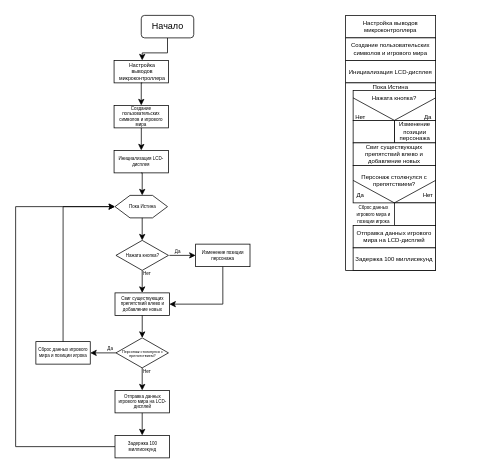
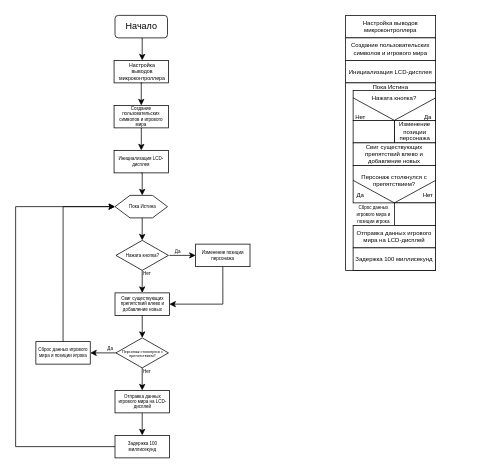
  <mxCell id="0" />
  <mxCell id="1" parent="0" />
  <mxCell id="2" style="edgeStyle=orthogonalEdgeStyle;rounded=0;orthogonalLoop=1;jettySize=auto;html=1;exitX=0.5;exitY=1;exitDx=0;exitDy=0;entryX=0.5;entryY=0;entryDx=0;entryDy=0;" parent="1" source="3" target="6" edge="1"><mxGeometry relative="1" as="geometry" /></mxCell>
- <mxCell id="3" value="Начало" style="rounded=1;whiteSpace=wrap;html=1;" parent="1" vertex="1"><mxGeometry x="187.5" y="20" width="70" height="30" as="geometry" /></mxCell>
+ <mxCell id="3" value="Начало" style="rounded=1;whiteSpace=wrap;html=1;" parent="1" vertex="1"><mxGeometry x="152.5" y="20" width="70" height="30" as="geometry" /></mxCell>
  <mxCell id="4" value="" style="rounded=0;whiteSpace=wrap;html=1;" parent="1" vertex="1"><mxGeometry x="151.25" y="80" width="72.5" height="30" as="geometry" /></mxCell>
  <mxCell id="5" style="edgeStyle=orthogonalEdgeStyle;rounded=0;orthogonalLoop=1;jettySize=auto;html=1;exitX=0.5;exitY=1;exitDx=0;exitDy=0;entryX=0.5;entryY=0;entryDx=0;entryDy=0;" parent="1" source="6" target="7" edge="1"><mxGeometry relative="1" as="geometry" /></mxCell>
  <mxCell id="6" value="Настройка выводов микроконтроллера" style="text;html=1;align=center;verticalAlign=middle;whiteSpace=wrap;rounded=0;fontSize=7;" parent="1" vertex="1"><mxGeometry x="158.75" y="80" width="60" height="30" as="geometry" /></mxCell>
  <mxCell id="7" value="" style="rounded=0;whiteSpace=wrap;html=1;" parent="1" vertex="1"><mxGeometry x="151.25" y="140" width="72.5" height="30" as="geometry" /></mxCell>
  <mxCell id="8" style="edgeStyle=orthogonalEdgeStyle;rounded=0;orthogonalLoop=1;jettySize=auto;html=1;entryX=0.5;entryY=0;entryDx=0;entryDy=0;" parent="1" source="9" target="12" edge="1"><mxGeometry relative="1" as="geometry" /></mxCell>
  <mxCell id="9" value="&lt;font style=&quot;font-size: 6px;&quot;&gt;Создание пользовательских символов и игрового мира&lt;/font&gt;" style="text;html=1;align=center;verticalAlign=middle;whiteSpace=wrap;rounded=0;fontSize=6;" parent="1" vertex="1"><mxGeometry x="151.25" y="140" width="72.5" height="30" as="geometry" /></mxCell>
  <mxCell id="10" value="" style="rounded=0;whiteSpace=wrap;html=1;" parent="1" vertex="1"><mxGeometry x="151.25" y="200" width="72.5" height="30" as="geometry" /></mxCell>
  <mxCell id="11" style="edgeStyle=orthogonalEdgeStyle;rounded=0;orthogonalLoop=1;jettySize=auto;html=1;exitX=0.5;exitY=1;exitDx=0;exitDy=0;entryX=0.5;entryY=0;entryDx=0;entryDy=0;" parent="1" source="12" target="15" edge="1"><mxGeometry relative="1" as="geometry" /></mxCell>
  <mxCell id="12" value="&lt;font style=&quot;font-size: 6px;&quot;&gt;Инициализация LCD-дисплея&lt;/font&gt;" style="text;html=1;align=center;verticalAlign=middle;whiteSpace=wrap;rounded=0;fontSize=6;" parent="1" vertex="1"><mxGeometry x="151.25" y="200" width="72.5" height="30" as="geometry" /></mxCell>
  <mxCell id="13" value="" style="shape=hexagon;perimeter=hexagonPerimeter2;whiteSpace=wrap;html=1;fixedSize=1;" parent="1" vertex="1"><mxGeometry x="152.5" y="260" width="70" height="30" as="geometry" /></mxCell>
  <mxCell id="14" style="edgeStyle=orthogonalEdgeStyle;rounded=0;orthogonalLoop=1;jettySize=auto;html=1;exitX=0.5;exitY=1;exitDx=0;exitDy=0;entryX=0.5;entryY=0;entryDx=0;entryDy=0;" parent="1" source="15" target="17" edge="1"><mxGeometry relative="1" as="geometry" /></mxCell>
  <mxCell id="15" value="&lt;font style=&quot;font-size: 6px;&quot;&gt;Пока Истина&lt;/font&gt;" style="text;html=1;align=center;verticalAlign=middle;whiteSpace=wrap;rounded=0;fontSize=6;" parent="1" vertex="1"><mxGeometry x="152.5" y="260" width="72.5" height="30" as="geometry" /></mxCell>
  <mxCell id="16" style="edgeStyle=orthogonalEdgeStyle;rounded=0;orthogonalLoop=1;jettySize=auto;html=1;exitX=0.5;exitY=1;exitDx=0;exitDy=0;entryX=0.5;entryY=0;entryDx=0;entryDy=0;" parent="1" source="17" target="22" edge="1"><mxGeometry relative="1" as="geometry" /></mxCell>
  <mxCell id="17" value="" style="rhombus;whiteSpace=wrap;html=1;" parent="1" vertex="1"><mxGeometry x="153.75" y="320" width="70" height="40" as="geometry" /></mxCell>
  <mxCell id="18" style="edgeStyle=orthogonalEdgeStyle;rounded=0;orthogonalLoop=1;jettySize=auto;html=1;exitX=1;exitY=0.5;exitDx=0;exitDy=0;entryX=0;entryY=0.5;entryDx=0;entryDy=0;" parent="1" source="19" target="26" edge="1"><mxGeometry relative="1" as="geometry" /></mxCell>
  <mxCell id="19" value="&lt;font style=&quot;font-size: 6px;&quot;&gt;Нажата кнопка?&lt;/font&gt;" style="text;html=1;align=center;verticalAlign=middle;whiteSpace=wrap;rounded=0;fontSize=6;" parent="1" vertex="1"><mxGeometry x="152.5" y="325" width="72.5" height="30" as="geometry" /></mxCell>
  <mxCell id="20" value="" style="rounded=0;whiteSpace=wrap;html=1;" parent="1" vertex="1"><mxGeometry x="152.5" y="390" width="72.5" height="30" as="geometry" /></mxCell>
  <mxCell id="21" style="edgeStyle=orthogonalEdgeStyle;rounded=0;orthogonalLoop=1;jettySize=auto;html=1;entryX=0.5;entryY=0;entryDx=0;entryDy=0;" parent="1" source="22" target="30" edge="1"><mxGeometry relative="1" as="geometry" /></mxCell>
  <mxCell id="22" value="&lt;font style=&quot;font-size: 6px;&quot;&gt;Свиг существующих препятствий влево и добавление новых&lt;/font&gt;" style="text;html=1;align=center;verticalAlign=middle;whiteSpace=wrap;rounded=0;fontSize=6;" parent="1" vertex="1"><mxGeometry x="152.5" y="390" width="72.5" height="30" as="geometry" /></mxCell>
  <mxCell id="23" value="&lt;font style=&quot;font-size: 6px;&quot;&gt;Нет&lt;/font&gt;" style="text;html=1;align=center;verticalAlign=middle;whiteSpace=wrap;rounded=0;fontSize=6;" parent="1" vertex="1"><mxGeometry x="158.75" y="350" width="72.5" height="30" as="geometry" /></mxCell>
  <mxCell id="24" value="" style="rounded=0;whiteSpace=wrap;html=1;" parent="1" vertex="1"><mxGeometry x="260" y="325" width="72.5" height="30" as="geometry" /></mxCell>
  <mxCell id="25" style="edgeStyle=orthogonalEdgeStyle;rounded=0;orthogonalLoop=1;jettySize=auto;html=1;exitX=0.5;exitY=1;exitDx=0;exitDy=0;entryX=1;entryY=0.5;entryDx=0;entryDy=0;" parent="1" source="26" target="22" edge="1"><mxGeometry relative="1" as="geometry" /></mxCell>
  <mxCell id="26" value="&lt;font style=&quot;font-size: 6px;&quot;&gt;Изменение позиции персонажа&lt;/font&gt;" style="text;html=1;align=center;verticalAlign=middle;whiteSpace=wrap;rounded=0;fontSize=6;" parent="1" vertex="1"><mxGeometry x="260" y="325" width="72.5" height="30" as="geometry" /></mxCell>
  <mxCell id="27" value="Да" style="text;html=1;align=center;verticalAlign=middle;whiteSpace=wrap;rounded=0;fontSize=6;" parent="1" vertex="1"><mxGeometry x="200" y="320" width="72.5" height="30" as="geometry" /></mxCell>
  <mxCell id="28" style="edgeStyle=orthogonalEdgeStyle;rounded=0;orthogonalLoop=1;jettySize=auto;html=1;exitX=0;exitY=0.5;exitDx=0;exitDy=0;entryX=1;entryY=0.5;entryDx=0;entryDy=0;" parent="1" source="30" target="34" edge="1"><mxGeometry relative="1" as="geometry" /></mxCell>
  <mxCell id="29" style="edgeStyle=orthogonalEdgeStyle;rounded=0;orthogonalLoop=1;jettySize=auto;html=1;exitX=0.5;exitY=1;exitDx=0;exitDy=0;entryX=0.5;entryY=0;entryDx=0;entryDy=0;" parent="1" source="30" target="38" edge="1"><mxGeometry relative="1" as="geometry" /></mxCell>
  <mxCell id="30" value="" style="rhombus;whiteSpace=wrap;html=1;" parent="1" vertex="1"><mxGeometry x="153.75" y="450" width="70" height="40" as="geometry" /></mxCell>
  <mxCell id="31" value="&lt;font style=&quot;font-size: 5px;&quot;&gt;Персонаж столкнулся с препятствием?&lt;/font&gt;" style="text;html=1;align=center;verticalAlign=middle;whiteSpace=wrap;rounded=0;fontSize=5;" parent="1" vertex="1"><mxGeometry x="152.5" y="455" width="72.5" height="30" as="geometry" /></mxCell>
  <mxCell id="32" value="" style="rounded=0;whiteSpace=wrap;html=1;" parent="1" vertex="1"><mxGeometry x="47" y="455" width="72.5" height="30" as="geometry" /></mxCell>
  <mxCell id="33" style="edgeStyle=orthogonalEdgeStyle;rounded=0;orthogonalLoop=1;jettySize=auto;html=1;exitX=0.5;exitY=0;exitDx=0;exitDy=0;entryX=0;entryY=0.5;entryDx=0;entryDy=0;" parent="1" source="34" target="15" edge="1"><mxGeometry relative="1" as="geometry" /></mxCell>
  <mxCell id="34" value="&lt;font style=&quot;font-size: 6px;&quot;&gt;Сброс данных игрового мира и позиции игрока&lt;/font&gt;" style="text;html=1;align=center;verticalAlign=middle;whiteSpace=wrap;rounded=0;fontSize=6;" parent="1" vertex="1"><mxGeometry x="47" y="455" width="72.5" height="30" as="geometry" /></mxCell>
  <mxCell id="35" value="Да" style="text;html=1;align=center;verticalAlign=middle;whiteSpace=wrap;rounded=0;fontSize=6;" parent="1" vertex="1"><mxGeometry x="110" y="450" width="72.5" height="30" as="geometry" /></mxCell>
  <mxCell id="36" value="" style="rounded=0;whiteSpace=wrap;html=1;" parent="1" vertex="1"><mxGeometry x="152.5" y="520" width="72.5" height="30" as="geometry" /></mxCell>
  <mxCell id="37" style="edgeStyle=orthogonalEdgeStyle;rounded=0;orthogonalLoop=1;jettySize=auto;html=1;exitX=0.5;exitY=1;exitDx=0;exitDy=0;entryX=0.5;entryY=0;entryDx=0;entryDy=0;" parent="1" source="38" target="41" edge="1"><mxGeometry relative="1" as="geometry" /></mxCell>
  <mxCell id="38" value="&lt;font style=&quot;font-size: 6px;&quot;&gt;Отправка данных игрового мира на LCD-дисплей&lt;/font&gt;" style="text;html=1;align=center;verticalAlign=middle;whiteSpace=wrap;rounded=0;fontSize=6;" parent="1" vertex="1"><mxGeometry x="152.5" y="520" width="72.5" height="30" as="geometry" /></mxCell>
  <mxCell id="39" value="" style="rounded=0;whiteSpace=wrap;html=1;" parent="1" vertex="1"><mxGeometry x="152.5" y="580" width="72.5" height="30" as="geometry" /></mxCell>
  <mxCell id="40" style="edgeStyle=orthogonalEdgeStyle;rounded=0;orthogonalLoop=1;jettySize=auto;html=1;exitX=0;exitY=0.5;exitDx=0;exitDy=0;entryX=0;entryY=0.5;entryDx=0;entryDy=0;" parent="1" source="41" target="15" edge="1"><mxGeometry relative="1" as="geometry"><Array as="points"><mxPoint x="20" y="595" /><mxPoint x="20" y="275" /></Array></mxGeometry></mxCell>
  <mxCell id="41" value="&lt;font style=&quot;font-size: 6px;&quot;&gt;Задержка 100 миллисекунд&lt;/font&gt;" style="text;html=1;align=center;verticalAlign=middle;whiteSpace=wrap;rounded=0;fontSize=6;" parent="1" vertex="1"><mxGeometry x="152.5" y="580" width="72.5" height="30" as="geometry" /></mxCell>
  <mxCell id="42" value="Нет" style="text;html=1;align=center;verticalAlign=middle;whiteSpace=wrap;rounded=0;fontSize=6;" parent="1" vertex="1"><mxGeometry x="158.75" y="480" width="72.5" height="30" as="geometry" /></mxCell>
  <mxCell id="43" value="" style="rounded=0;whiteSpace=wrap;html=1;" parent="1" vertex="1"><mxGeometry x="460" y="20" width="120" height="30" as="geometry" /></mxCell>
  <mxCell id="44" value="Настройка выводов микроконтроллера" style="text;html=1;align=center;verticalAlign=middle;whiteSpace=wrap;rounded=0;fontSize=8;" parent="1" vertex="1"><mxGeometry x="460" y="20" width="120" height="30" as="geometry" /></mxCell>
  <mxCell id="45" value="" style="rounded=0;whiteSpace=wrap;html=1;" parent="1" vertex="1"><mxGeometry x="460" y="50" width="120" height="30" as="geometry" /></mxCell>
  <mxCell id="46" value="&lt;span style=&quot;font-size: 8px;&quot;&gt;Создание пользовательских символов и игрового мира&lt;/span&gt;" style="text;html=1;align=center;verticalAlign=middle;whiteSpace=wrap;rounded=0;fontSize=8;" parent="1" vertex="1"><mxGeometry x="460" y="50" width="120" height="30" as="geometry" /></mxCell>
  <mxCell id="47" value="" style="rounded=0;whiteSpace=wrap;html=1;" parent="1" vertex="1"><mxGeometry x="460" y="80" width="120" height="30" as="geometry" /></mxCell>
  <mxCell id="48" value="&lt;span style=&quot;font-size: 8px;&quot;&gt;Инициализация LCD-дисплея&lt;/span&gt;" style="text;html=1;align=center;verticalAlign=middle;whiteSpace=wrap;rounded=0;fontSize=8;" parent="1" vertex="1"><mxGeometry x="460" y="80" width="120" height="30" as="geometry" /></mxCell>
  <mxCell id="49" value="" style="rounded=0;whiteSpace=wrap;html=1;" parent="1" vertex="1"><mxGeometry x="460" y="110" width="120" height="250" as="geometry" /></mxCell>
  <mxCell id="50" value="&lt;span style=&quot;font-size: 8px;&quot;&gt;Пока Истина&lt;/span&gt;" style="text;html=1;align=center;verticalAlign=middle;whiteSpace=wrap;rounded=0;fontSize=8;" parent="1" vertex="1"><mxGeometry x="460" y="100" width="120" height="30" as="geometry" /></mxCell>
  <mxCell id="51" value="" style="rounded=0;whiteSpace=wrap;html=1;" parent="1" vertex="1"><mxGeometry x="470" y="120" width="110" height="40" as="geometry" /></mxCell>
  <mxCell id="52" value="&lt;span style=&quot;font-size: 8px;&quot;&gt;Нажата кнопка?&lt;/span&gt;" style="text;html=1;align=center;verticalAlign=middle;whiteSpace=wrap;rounded=0;fontSize=8;" parent="1" vertex="1"><mxGeometry x="475" y="120" width="100" height="20" as="geometry" /></mxCell>
  <mxCell id="53" value="" style="endArrow=none;html=1;rounded=0;exitX=0;exitY=0.25;exitDx=0;exitDy=0;entryX=0.5;entryY=1;entryDx=0;entryDy=0;" parent="1" source="51" target="51" edge="1"><mxGeometry width="50" height="50" relative="1" as="geometry"><mxPoint x="480" y="200" as="sourcePoint" /><mxPoint x="530" y="150" as="targetPoint" /></mxGeometry></mxCell>
  <mxCell id="54" value="" style="endArrow=none;html=1;rounded=0;exitX=1;exitY=0.25;exitDx=0;exitDy=0;entryX=0.5;entryY=1;entryDx=0;entryDy=0;" parent="1" source="51" target="51" edge="1"><mxGeometry width="50" height="50" relative="1" as="geometry"><mxPoint x="480" y="140" as="sourcePoint" /><mxPoint x="535" y="170" as="targetPoint" /></mxGeometry></mxCell>
  <mxCell id="55" value="Нет" style="text;html=1;align=center;verticalAlign=middle;whiteSpace=wrap;rounded=0;fontSize=8;" parent="1" vertex="1"><mxGeometry x="430" y="145" width="100" height="20" as="geometry" /></mxCell>
  <mxCell id="56" value="Да" style="text;html=1;align=center;verticalAlign=middle;whiteSpace=wrap;rounded=0;fontSize=8;" parent="1" vertex="1"><mxGeometry x="520" y="145" width="100" height="20" as="geometry" /></mxCell>
  <mxCell id="57" value="" style="rounded=0;whiteSpace=wrap;html=1;" parent="1" vertex="1"><mxGeometry x="525" y="160" width="55" height="30" as="geometry" /></mxCell>
  <mxCell id="58" value="&lt;span style=&quot;font-size: 8px;&quot;&gt;Изменение позиции персонажа&lt;/span&gt;" style="text;html=1;align=center;verticalAlign=middle;whiteSpace=wrap;rounded=0;fontSize=8;" parent="1" vertex="1"><mxGeometry x="530" y="165" width="45" height="20" as="geometry" /></mxCell>
  <mxCell id="59" value="" style="rounded=0;whiteSpace=wrap;html=1;" parent="1" vertex="1"><mxGeometry x="470" y="160" width="55" height="30" as="geometry" /></mxCell>
  <mxCell id="60" value="" style="rounded=0;whiteSpace=wrap;html=1;" parent="1" vertex="1"><mxGeometry x="470" y="190" width="110" height="30" as="geometry" /></mxCell>
  <mxCell id="61" value="&lt;span style=&quot;font-size: 8px;&quot;&gt;Свиг существующих препятствий влево и добавление новых&lt;/span&gt;" style="text;html=1;align=center;verticalAlign=middle;whiteSpace=wrap;rounded=0;fontSize=8;" parent="1" vertex="1"><mxGeometry x="470" y="195" width="110" height="20" as="geometry" /></mxCell>
  <mxCell id="62" value="" style="rounded=0;whiteSpace=wrap;html=1;" parent="1" vertex="1"><mxGeometry x="470" y="220" width="110" height="50" as="geometry" /></mxCell>
  <mxCell id="63" value="&lt;span style=&quot;font-size: 8px;&quot;&gt;Персонаж столкнулся с препятствием?&lt;/span&gt;" style="text;html=1;align=center;verticalAlign=middle;whiteSpace=wrap;rounded=0;fontSize=8;" parent="1" vertex="1"><mxGeometry x="465" y="230" width="120" height="20" as="geometry" /></mxCell>
  <mxCell id="64" value="" style="endArrow=none;html=1;rounded=0;exitX=0;exitY=0.25;exitDx=0;exitDy=0;entryX=0.5;entryY=1;entryDx=0;entryDy=0;" parent="1" edge="1"><mxGeometry width="50" height="50" relative="1" as="geometry"><mxPoint x="470" y="240" as="sourcePoint" /><mxPoint x="525" y="270" as="targetPoint" /></mxGeometry></mxCell>
  <mxCell id="65" value="" style="endArrow=none;html=1;rounded=0;exitX=1;exitY=0.25;exitDx=0;exitDy=0;entryX=0.5;entryY=1;entryDx=0;entryDy=0;" parent="1" edge="1"><mxGeometry width="50" height="50" relative="1" as="geometry"><mxPoint x="580" y="240" as="sourcePoint" /><mxPoint x="525" y="270" as="targetPoint" /></mxGeometry></mxCell>
  <mxCell id="66" value="Да" style="text;html=1;align=center;verticalAlign=middle;whiteSpace=wrap;rounded=0;fontSize=8;" parent="1" vertex="1"><mxGeometry x="430" y="250" width="100" height="20" as="geometry" /></mxCell>
  <mxCell id="67" value="Нет" style="text;html=1;align=center;verticalAlign=middle;whiteSpace=wrap;rounded=0;fontSize=8;" parent="1" vertex="1"><mxGeometry x="520" y="250" width="100" height="20" as="geometry" /></mxCell>
  <mxCell id="68" value="" style="rounded=0;whiteSpace=wrap;html=1;" parent="1" vertex="1"><mxGeometry x="525" y="270" width="55" height="30" as="geometry" /></mxCell>
  <mxCell id="69" value="&lt;span style=&quot;font-size: 6px;&quot;&gt;Сброс данных игрового мира и позиции игрока&lt;/span&gt;" style="text;html=1;align=center;verticalAlign=middle;whiteSpace=wrap;rounded=0;fontSize=8;" parent="1" vertex="1"><mxGeometry x="470" y="275" width="55" height="20" as="geometry" /></mxCell>
  <mxCell id="70" value="" style="rounded=0;whiteSpace=wrap;html=1;" parent="1" vertex="1"><mxGeometry x="470" y="300" width="110" height="30" as="geometry" /></mxCell>
  <mxCell id="71" value="&lt;span style=&quot;font-size: 8px;&quot;&gt;Отправка данных игрового мира на LCD-дисплей&lt;/span&gt;" style="text;html=1;align=center;verticalAlign=middle;whiteSpace=wrap;rounded=0;fontSize=8;" parent="1" vertex="1"><mxGeometry x="470" y="305" width="110" height="20" as="geometry" /></mxCell>
  <mxCell id="72" style="edgeStyle=orthogonalEdgeStyle;rounded=0;orthogonalLoop=1;jettySize=auto;html=1;exitX=0.5;exitY=1;exitDx=0;exitDy=0;" parent="1" source="49" target="49" edge="1"><mxGeometry relative="1" as="geometry" /></mxCell>
  <mxCell id="73" value="" style="rounded=0;whiteSpace=wrap;html=1;" vertex="1" parent="1"><mxGeometry x="470" y="330" width="110" height="30" as="geometry" /></mxCell>
  <mxCell id="74" value="&lt;span style=&quot;font-size: 8px;&quot;&gt;Задержка 100 миллисекунд&lt;/span&gt;" style="text;html=1;align=center;verticalAlign=middle;whiteSpace=wrap;rounded=0;fontSize=8;" parent="1" vertex="1"><mxGeometry x="470" y="335" width="110" height="20" as="geometry" /></mxCell>
